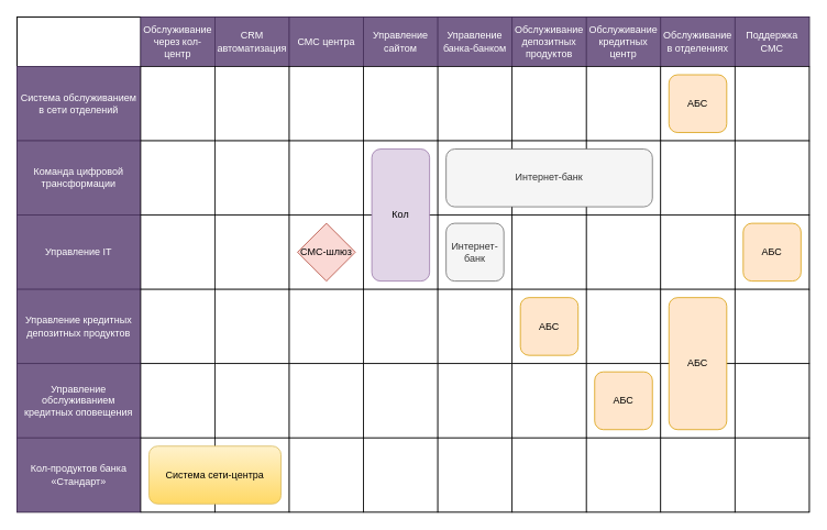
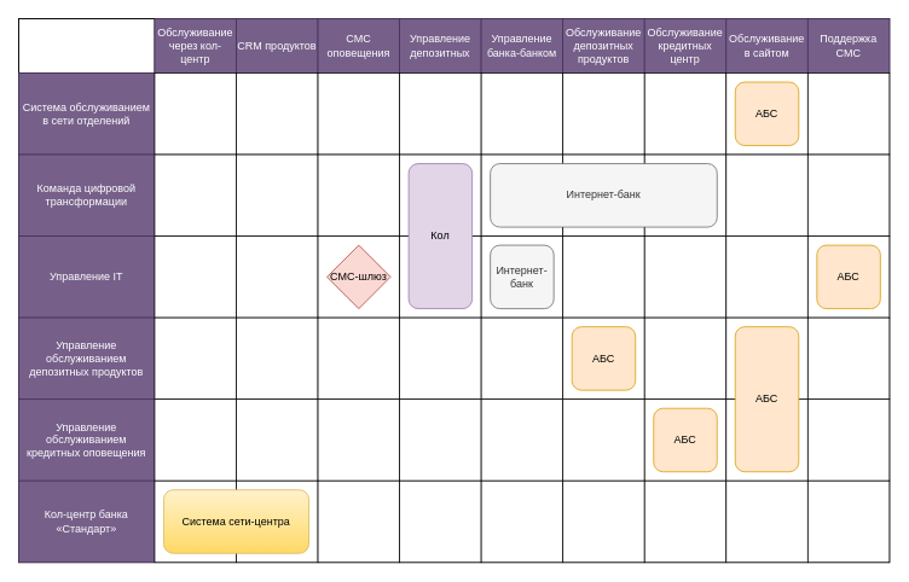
  <mxCell id="0" />
  <mxCell id="1" parent="0" />
  <mxCell id="2" value="" style="childLayout=tableLayout;recursiveResize=0;shadow=0;fillColor=none;" vertex="1" parent="1"><mxGeometry x="20" y="20" width="960" height="600" as="geometry" /></mxCell>
  <mxCell id="3" value="" style="shape=tableRow;horizontal=0;startSize=0;swimlaneHead=0;swimlaneBody=0;top=0;left=0;bottom=0;right=0;dropTarget=0;collapsible=0;recursiveResize=0;expand=0;fontStyle=0;fillColor=none;strokeColor=inherit;" vertex="1" parent="2"><mxGeometry width="960" height="60" as="geometry" /></mxCell>
  <mxCell id="4" value="" style="connectable=0;recursiveResize=0;strokeColor=inherit;fillColor=none;align=center;whiteSpace=wrap;html=1;" vertex="1" parent="3"><mxGeometry width="150" height="60" as="geometry"><mxRectangle width="150" height="60" as="alternateBounds" /></mxGeometry></mxCell>
  <mxCell id="5" value="Обслуживание через кол-центр" style="connectable=0;recursiveResize=0;strokeColor=#432D57;fillColor=#76608a;align=center;whiteSpace=wrap;html=1;fontColor=#ffffff;" vertex="1" parent="3"><mxGeometry x="150" width="90" height="60" as="geometry"><mxRectangle width="90" height="60" as="alternateBounds" /></mxGeometry></mxCell>
- <mxCell id="6" value="CRM автоматизация" style="connectable=0;recursiveResize=0;strokeColor=#432D57;fillColor=#76608a;align=center;whiteSpace=wrap;html=1;fontColor=#ffffff;" vertex="1" parent="3"><mxGeometry x="240" width="90" height="60" as="geometry"><mxRectangle width="90" height="60" as="alternateBounds" /></mxGeometry></mxCell>
- <mxCell id="7" value="СМС центра" style="connectable=0;recursiveResize=0;strokeColor=#432D57;fillColor=#76608a;align=center;whiteSpace=wrap;html=1;fontColor=#ffffff;" vertex="1" parent="3"><mxGeometry x="330" width="90" height="60" as="geometry"><mxRectangle width="90" height="60" as="alternateBounds" /></mxGeometry></mxCell>
- <mxCell id="8" value="Управление сайтом" style="connectable=0;recursiveResize=0;strokeColor=#432D57;fillColor=#76608a;align=center;whiteSpace=wrap;html=1;fontColor=#ffffff;" vertex="1" parent="3"><mxGeometry x="420" width="90" height="60" as="geometry"><mxRectangle width="90" height="60" as="alternateBounds" /></mxGeometry></mxCell>
+ <mxCell id="6" value="CRM продуктов" style="connectable=0;recursiveResize=0;strokeColor=#432D57;fillColor=#76608a;align=center;whiteSpace=wrap;html=1;fontColor=#ffffff;" vertex="1" parent="3"><mxGeometry x="240" width="90" height="60" as="geometry"><mxRectangle width="90" height="60" as="alternateBounds" /></mxGeometry></mxCell>
+ <mxCell id="7" value="СМС оповещения" style="connectable=0;recursiveResize=0;strokeColor=#432D57;fillColor=#76608a;align=center;whiteSpace=wrap;html=1;fontColor=#ffffff;" vertex="1" parent="3"><mxGeometry x="330" width="90" height="60" as="geometry"><mxRectangle width="90" height="60" as="alternateBounds" /></mxGeometry></mxCell>
+ <mxCell id="8" value="Управление депозитных" style="connectable=0;recursiveResize=0;strokeColor=#432D57;fillColor=#76608a;align=center;whiteSpace=wrap;html=1;fontColor=#ffffff;" vertex="1" parent="3"><mxGeometry x="420" width="90" height="60" as="geometry"><mxRectangle width="90" height="60" as="alternateBounds" /></mxGeometry></mxCell>
  <mxCell id="9" value="Управление банка-банком" style="connectable=0;recursiveResize=0;strokeColor=#432D57;fillColor=#76608a;align=center;whiteSpace=wrap;html=1;fontColor=#ffffff;" vertex="1" parent="3"><mxGeometry x="510" width="90" height="60" as="geometry"><mxRectangle width="90" height="60" as="alternateBounds" /></mxGeometry></mxCell>
  <mxCell id="10" value="Обслуживание депозитных продуктов" style="connectable=0;recursiveResize=0;strokeColor=#432D57;fillColor=#76608a;align=center;whiteSpace=wrap;html=1;fontColor=#ffffff;" vertex="1" parent="3"><mxGeometry x="600" width="90" height="60" as="geometry"><mxRectangle width="90" height="60" as="alternateBounds" /></mxGeometry></mxCell>
  <mxCell id="11" value="Обслуживание кредитных центр" style="connectable=0;recursiveResize=0;strokeColor=#432D57;fillColor=#76608a;align=center;whiteSpace=wrap;html=1;fontColor=#ffffff;" vertex="1" parent="3"><mxGeometry x="690" width="90" height="60" as="geometry"><mxRectangle width="90" height="60" as="alternateBounds" /></mxGeometry></mxCell>
- <mxCell id="12" value="Обслуживание в отделениях" style="connectable=0;recursiveResize=0;strokeColor=#432D57;fillColor=#76608a;align=center;whiteSpace=wrap;html=1;fontColor=#ffffff;" vertex="1" parent="3"><mxGeometry x="780" width="90" height="60" as="geometry"><mxRectangle width="90" height="60" as="alternateBounds" /></mxGeometry></mxCell>
+ <mxCell id="12" value="Обслуживание в сайтом" style="connectable=0;recursiveResize=0;strokeColor=#432D57;fillColor=#76608a;align=center;whiteSpace=wrap;html=1;fontColor=#ffffff;" vertex="1" parent="3"><mxGeometry x="780" width="90" height="60" as="geometry"><mxRectangle width="90" height="60" as="alternateBounds" /></mxGeometry></mxCell>
  <mxCell id="13" value="Поддержка СМС" style="connectable=0;recursiveResize=0;strokeColor=#432D57;fillColor=#76608a;align=center;whiteSpace=wrap;html=1;fontColor=#ffffff;" vertex="1" parent="3"><mxGeometry x="870" width="90" height="60" as="geometry"><mxRectangle width="90" height="60" as="alternateBounds" /></mxGeometry></mxCell>
  <mxCell id="14" style="shape=tableRow;horizontal=0;startSize=0;swimlaneHead=0;swimlaneBody=0;top=0;left=0;bottom=0;right=0;dropTarget=0;collapsible=0;recursiveResize=0;expand=0;fontStyle=0;fillColor=none;strokeColor=inherit;" vertex="1" parent="2"><mxGeometry y="60" width="960" height="90" as="geometry" /></mxCell>
  <mxCell id="15" value="Система обслуживанием в сети отделений" style="connectable=0;recursiveResize=0;strokeColor=#432D57;fillColor=#76608a;align=center;whiteSpace=wrap;html=1;fontColor=#ffffff;" vertex="1" parent="14"><mxGeometry width="150" height="90" as="geometry"><mxRectangle width="150" height="90" as="alternateBounds" /></mxGeometry></mxCell>
  <mxCell id="16" value="" style="connectable=0;recursiveResize=0;align=center;whiteSpace=wrap;html=1;" vertex="1" parent="14"><mxGeometry x="150" width="90" height="90" as="geometry"><mxRectangle width="90" height="90" as="alternateBounds" /></mxGeometry></mxCell>
  <mxCell id="17" style="connectable=0;recursiveResize=0;align=center;whiteSpace=wrap;html=1;" vertex="1" parent="14"><mxGeometry x="240" width="90" height="90" as="geometry"><mxRectangle width="90" height="90" as="alternateBounds" /></mxGeometry></mxCell>
  <mxCell id="18" style="connectable=0;recursiveResize=0;align=center;whiteSpace=wrap;html=1;" vertex="1" parent="14"><mxGeometry x="330" width="90" height="90" as="geometry"><mxRectangle width="90" height="90" as="alternateBounds" /></mxGeometry></mxCell>
  <mxCell id="19" style="connectable=0;recursiveResize=0;align=center;whiteSpace=wrap;html=1;" vertex="1" parent="14"><mxGeometry x="420" width="90" height="90" as="geometry"><mxRectangle width="90" height="90" as="alternateBounds" /></mxGeometry></mxCell>
  <mxCell id="20" style="connectable=0;recursiveResize=0;align=center;whiteSpace=wrap;html=1;" vertex="1" parent="14"><mxGeometry x="510" width="90" height="90" as="geometry"><mxRectangle width="90" height="90" as="alternateBounds" /></mxGeometry></mxCell>
  <mxCell id="21" style="connectable=0;recursiveResize=0;align=center;whiteSpace=wrap;html=1;" vertex="1" parent="14"><mxGeometry x="600" width="90" height="90" as="geometry"><mxRectangle width="90" height="90" as="alternateBounds" /></mxGeometry></mxCell>
  <mxCell id="22" style="connectable=0;recursiveResize=0;align=center;whiteSpace=wrap;html=1;" vertex="1" parent="14"><mxGeometry x="690" width="90" height="90" as="geometry"><mxRectangle width="90" height="90" as="alternateBounds" /></mxGeometry></mxCell>
  <mxCell id="23" style="connectable=0;recursiveResize=0;align=center;whiteSpace=wrap;html=1;" vertex="1" parent="14"><mxGeometry x="780" width="90" height="90" as="geometry"><mxRectangle width="90" height="90" as="alternateBounds" /></mxGeometry></mxCell>
  <mxCell id="24" style="connectable=0;recursiveResize=0;align=center;whiteSpace=wrap;html=1;" vertex="1" parent="14"><mxGeometry x="870" width="90" height="90" as="geometry"><mxRectangle width="90" height="90" as="alternateBounds" /></mxGeometry></mxCell>
  <mxCell id="25" style="shape=tableRow;horizontal=0;startSize=0;swimlaneHead=0;swimlaneBody=0;top=0;left=0;bottom=0;right=0;dropTarget=0;collapsible=0;recursiveResize=0;expand=0;fontStyle=0;fillColor=none;strokeColor=inherit;" vertex="1" parent="2"><mxGeometry y="150" width="960" height="90" as="geometry" /></mxCell>
  <mxCell id="26" value="Команда цифровой трансформации" style="connectable=0;recursiveResize=0;strokeColor=#432D57;fillColor=#76608a;align=center;whiteSpace=wrap;html=1;fontColor=#ffffff;" vertex="1" parent="25"><mxGeometry width="150" height="90" as="geometry"><mxRectangle width="150" height="90" as="alternateBounds" /></mxGeometry></mxCell>
  <mxCell id="27" value="" style="connectable=0;recursiveResize=0;align=center;whiteSpace=wrap;html=1;" vertex="1" parent="25"><mxGeometry x="150" width="90" height="90" as="geometry"><mxRectangle width="90" height="90" as="alternateBounds" /></mxGeometry></mxCell>
  <mxCell id="28" style="connectable=0;recursiveResize=0;align=center;whiteSpace=wrap;html=1;" vertex="1" parent="25"><mxGeometry x="240" width="90" height="90" as="geometry"><mxRectangle width="90" height="90" as="alternateBounds" /></mxGeometry></mxCell>
  <mxCell id="29" style="connectable=0;recursiveResize=0;align=center;whiteSpace=wrap;html=1;" vertex="1" parent="25"><mxGeometry x="330" width="90" height="90" as="geometry"><mxRectangle width="90" height="90" as="alternateBounds" /></mxGeometry></mxCell>
  <mxCell id="30" style="connectable=0;recursiveResize=0;align=center;whiteSpace=wrap;html=1;" vertex="1" parent="25"><mxGeometry x="420" width="90" height="90" as="geometry"><mxRectangle width="90" height="90" as="alternateBounds" /></mxGeometry></mxCell>
  <mxCell id="31" style="connectable=0;recursiveResize=0;align=center;whiteSpace=wrap;html=1;" vertex="1" parent="25"><mxGeometry x="510" width="90" height="90" as="geometry"><mxRectangle width="90" height="90" as="alternateBounds" /></mxGeometry></mxCell>
  <mxCell id="32" style="connectable=0;recursiveResize=0;align=center;whiteSpace=wrap;html=1;" vertex="1" parent="25"><mxGeometry x="600" width="90" height="90" as="geometry"><mxRectangle width="90" height="90" as="alternateBounds" /></mxGeometry></mxCell>
  <mxCell id="33" style="connectable=0;recursiveResize=0;align=center;whiteSpace=wrap;html=1;" vertex="1" parent="25"><mxGeometry x="690" width="90" height="90" as="geometry"><mxRectangle width="90" height="90" as="alternateBounds" /></mxGeometry></mxCell>
  <mxCell id="34" style="connectable=0;recursiveResize=0;align=center;whiteSpace=wrap;html=1;" vertex="1" parent="25"><mxGeometry x="780" width="90" height="90" as="geometry"><mxRectangle width="90" height="90" as="alternateBounds" /></mxGeometry></mxCell>
  <mxCell id="35" style="connectable=0;recursiveResize=0;align=center;whiteSpace=wrap;html=1;" vertex="1" parent="25"><mxGeometry x="870" width="90" height="90" as="geometry"><mxRectangle width="90" height="90" as="alternateBounds" /></mxGeometry></mxCell>
  <mxCell id="36" style="shape=tableRow;horizontal=0;startSize=0;swimlaneHead=0;swimlaneBody=0;top=0;left=0;bottom=0;right=0;dropTarget=0;collapsible=0;recursiveResize=0;expand=0;fontStyle=0;fillColor=none;strokeColor=inherit;" vertex="1" parent="2"><mxGeometry y="240" width="960" height="90" as="geometry" /></mxCell>
  <mxCell id="37" value="Управление IT" style="connectable=0;recursiveResize=0;strokeColor=#432D57;fillColor=#76608a;align=center;whiteSpace=wrap;html=1;fontColor=#ffffff;" vertex="1" parent="36"><mxGeometry width="150" height="90" as="geometry"><mxRectangle width="150" height="90" as="alternateBounds" /></mxGeometry></mxCell>
  <mxCell id="38" value="" style="connectable=0;recursiveResize=0;align=center;whiteSpace=wrap;html=1;" vertex="1" parent="36"><mxGeometry x="150" width="90" height="90" as="geometry"><mxRectangle width="90" height="90" as="alternateBounds" /></mxGeometry></mxCell>
  <mxCell id="39" style="connectable=0;recursiveResize=0;align=center;whiteSpace=wrap;html=1;" vertex="1" parent="36"><mxGeometry x="240" width="90" height="90" as="geometry"><mxRectangle width="90" height="90" as="alternateBounds" /></mxGeometry></mxCell>
  <mxCell id="40" style="connectable=0;recursiveResize=0;align=center;whiteSpace=wrap;html=1;" vertex="1" parent="36"><mxGeometry x="330" width="90" height="90" as="geometry"><mxRectangle width="90" height="90" as="alternateBounds" /></mxGeometry></mxCell>
  <mxCell id="41" style="connectable=0;recursiveResize=0;align=center;whiteSpace=wrap;html=1;" vertex="1" parent="36"><mxGeometry x="420" width="90" height="90" as="geometry"><mxRectangle width="90" height="90" as="alternateBounds" /></mxGeometry></mxCell>
  <mxCell id="42" style="connectable=0;recursiveResize=0;align=center;whiteSpace=wrap;html=1;" vertex="1" parent="36"><mxGeometry x="510" width="90" height="90" as="geometry"><mxRectangle width="90" height="90" as="alternateBounds" /></mxGeometry></mxCell>
  <mxCell id="43" style="connectable=0;recursiveResize=0;align=center;whiteSpace=wrap;html=1;" vertex="1" parent="36"><mxGeometry x="600" width="90" height="90" as="geometry"><mxRectangle width="90" height="90" as="alternateBounds" /></mxGeometry></mxCell>
  <mxCell id="44" style="connectable=0;recursiveResize=0;align=center;whiteSpace=wrap;html=1;" vertex="1" parent="36"><mxGeometry x="690" width="90" height="90" as="geometry"><mxRectangle width="90" height="90" as="alternateBounds" /></mxGeometry></mxCell>
  <mxCell id="45" style="connectable=0;recursiveResize=0;align=center;whiteSpace=wrap;html=1;" vertex="1" parent="36"><mxGeometry x="780" width="90" height="90" as="geometry"><mxRectangle width="90" height="90" as="alternateBounds" /></mxGeometry></mxCell>
  <mxCell id="46" style="connectable=0;recursiveResize=0;align=center;whiteSpace=wrap;html=1;" vertex="1" parent="36"><mxGeometry x="870" width="90" height="90" as="geometry"><mxRectangle width="90" height="90" as="alternateBounds" /></mxGeometry></mxCell>
  <mxCell id="47" style="shape=tableRow;horizontal=0;startSize=0;swimlaneHead=0;swimlaneBody=0;top=0;left=0;bottom=0;right=0;dropTarget=0;collapsible=0;recursiveResize=0;expand=0;fontStyle=0;fillColor=none;strokeColor=inherit;" vertex="1" parent="2"><mxGeometry y="330" width="960" height="90" as="geometry" /></mxCell>
- <mxCell id="48" value="Управление кредитных депозитных продуктов" style="connectable=0;recursiveResize=0;strokeColor=#432D57;fillColor=#76608a;align=center;whiteSpace=wrap;html=1;fontColor=#ffffff;" vertex="1" parent="47"><mxGeometry width="150" height="90" as="geometry"><mxRectangle width="150" height="90" as="alternateBounds" /></mxGeometry></mxCell>
+ <mxCell id="48" value="Управление обслуживанием депозитных продуктов" style="connectable=0;recursiveResize=0;strokeColor=#432D57;fillColor=#76608a;align=center;whiteSpace=wrap;html=1;fontColor=#ffffff;" vertex="1" parent="47"><mxGeometry width="150" height="90" as="geometry"><mxRectangle width="150" height="90" as="alternateBounds" /></mxGeometry></mxCell>
  <mxCell id="49" value="" style="connectable=0;recursiveResize=0;align=center;whiteSpace=wrap;html=1;" vertex="1" parent="47"><mxGeometry x="150" width="90" height="90" as="geometry"><mxRectangle width="90" height="90" as="alternateBounds" /></mxGeometry></mxCell>
  <mxCell id="50" style="connectable=0;recursiveResize=0;align=center;whiteSpace=wrap;html=1;" vertex="1" parent="47"><mxGeometry x="240" width="90" height="90" as="geometry"><mxRectangle width="90" height="90" as="alternateBounds" /></mxGeometry></mxCell>
  <mxCell id="51" style="connectable=0;recursiveResize=0;align=center;whiteSpace=wrap;html=1;" vertex="1" parent="47"><mxGeometry x="330" width="90" height="90" as="geometry"><mxRectangle width="90" height="90" as="alternateBounds" /></mxGeometry></mxCell>
  <mxCell id="52" style="connectable=0;recursiveResize=0;align=center;whiteSpace=wrap;html=1;" vertex="1" parent="47"><mxGeometry x="420" width="90" height="90" as="geometry"><mxRectangle width="90" height="90" as="alternateBounds" /></mxGeometry></mxCell>
  <mxCell id="53" style="connectable=0;recursiveResize=0;align=center;whiteSpace=wrap;html=1;" vertex="1" parent="47"><mxGeometry x="510" width="90" height="90" as="geometry"><mxRectangle width="90" height="90" as="alternateBounds" /></mxGeometry></mxCell>
  <mxCell id="54" style="connectable=0;recursiveResize=0;align=center;whiteSpace=wrap;html=1;" vertex="1" parent="47"><mxGeometry x="600" width="90" height="90" as="geometry"><mxRectangle width="90" height="90" as="alternateBounds" /></mxGeometry></mxCell>
  <mxCell id="55" style="connectable=0;recursiveResize=0;align=center;whiteSpace=wrap;html=1;" vertex="1" parent="47"><mxGeometry x="690" width="90" height="90" as="geometry"><mxRectangle width="90" height="90" as="alternateBounds" /></mxGeometry></mxCell>
  <mxCell id="56" style="connectable=0;recursiveResize=0;align=center;whiteSpace=wrap;html=1;" vertex="1" parent="47"><mxGeometry x="780" width="90" height="90" as="geometry"><mxRectangle width="90" height="90" as="alternateBounds" /></mxGeometry></mxCell>
  <mxCell id="57" style="connectable=0;recursiveResize=0;align=center;whiteSpace=wrap;html=1;" vertex="1" parent="47"><mxGeometry x="870" width="90" height="90" as="geometry"><mxRectangle width="90" height="90" as="alternateBounds" /></mxGeometry></mxCell>
  <mxCell id="58" style="shape=tableRow;horizontal=0;startSize=0;swimlaneHead=0;swimlaneBody=0;top=0;left=0;bottom=0;right=0;dropTarget=0;collapsible=0;recursiveResize=0;expand=0;fontStyle=0;fillColor=none;strokeColor=inherit;" vertex="1" parent="2"><mxGeometry y="420" width="960" height="90" as="geometry" /></mxCell>
  <mxCell id="59" value="Управление обслуживанием кредитных оповещения" style="connectable=0;recursiveResize=0;strokeColor=#432D57;fillColor=#76608a;align=center;whiteSpace=wrap;html=1;fontColor=#ffffff;" vertex="1" parent="58"><mxGeometry width="150" height="90" as="geometry"><mxRectangle width="150" height="90" as="alternateBounds" /></mxGeometry></mxCell>
  <mxCell id="60" value="" style="connectable=0;recursiveResize=0;align=center;whiteSpace=wrap;html=1;" vertex="1" parent="58"><mxGeometry x="150" width="90" height="90" as="geometry"><mxRectangle width="90" height="90" as="alternateBounds" /></mxGeometry></mxCell>
  <mxCell id="61" style="connectable=0;recursiveResize=0;align=center;whiteSpace=wrap;html=1;" vertex="1" parent="58"><mxGeometry x="240" width="90" height="90" as="geometry"><mxRectangle width="90" height="90" as="alternateBounds" /></mxGeometry></mxCell>
  <mxCell id="62" style="connectable=0;recursiveResize=0;align=center;whiteSpace=wrap;html=1;" vertex="1" parent="58"><mxGeometry x="330" width="90" height="90" as="geometry"><mxRectangle width="90" height="90" as="alternateBounds" /></mxGeometry></mxCell>
  <mxCell id="63" style="connectable=0;recursiveResize=0;align=center;whiteSpace=wrap;html=1;" vertex="1" parent="58"><mxGeometry x="420" width="90" height="90" as="geometry"><mxRectangle width="90" height="90" as="alternateBounds" /></mxGeometry></mxCell>
  <mxCell id="64" style="connectable=0;recursiveResize=0;align=center;whiteSpace=wrap;html=1;" vertex="1" parent="58"><mxGeometry x="510" width="90" height="90" as="geometry"><mxRectangle width="90" height="90" as="alternateBounds" /></mxGeometry></mxCell>
  <mxCell id="65" style="connectable=0;recursiveResize=0;align=center;whiteSpace=wrap;html=1;" vertex="1" parent="58"><mxGeometry x="600" width="90" height="90" as="geometry"><mxRectangle width="90" height="90" as="alternateBounds" /></mxGeometry></mxCell>
  <mxCell id="66" style="connectable=0;recursiveResize=0;align=center;whiteSpace=wrap;html=1;" vertex="1" parent="58"><mxGeometry x="690" width="90" height="90" as="geometry"><mxRectangle width="90" height="90" as="alternateBounds" /></mxGeometry></mxCell>
  <mxCell id="67" style="connectable=0;recursiveResize=0;align=center;whiteSpace=wrap;html=1;" vertex="1" parent="58"><mxGeometry x="780" width="90" height="90" as="geometry"><mxRectangle width="90" height="90" as="alternateBounds" /></mxGeometry></mxCell>
  <mxCell id="68" style="connectable=0;recursiveResize=0;align=center;whiteSpace=wrap;html=1;" vertex="1" parent="58"><mxGeometry x="870" width="90" height="90" as="geometry"><mxRectangle width="90" height="90" as="alternateBounds" /></mxGeometry></mxCell>
  <mxCell id="69" style="shape=tableRow;horizontal=0;startSize=0;swimlaneHead=0;swimlaneBody=0;top=0;left=0;bottom=0;right=0;dropTarget=0;collapsible=0;recursiveResize=0;expand=0;fontStyle=0;fillColor=none;strokeColor=inherit;" vertex="1" parent="2"><mxGeometry y="510" width="960" height="90" as="geometry" /></mxCell>
- <mxCell id="70" value="Кол-продуктов банка «Стандарт»" style="connectable=0;recursiveResize=0;strokeColor=#432D57;fillColor=#76608a;align=center;whiteSpace=wrap;html=1;fontColor=#ffffff;" vertex="1" parent="69"><mxGeometry width="150" height="90" as="geometry"><mxRectangle width="150" height="90" as="alternateBounds" /></mxGeometry></mxCell>
+ <mxCell id="70" value="Кол-центр банка «Стандарт»" style="connectable=0;recursiveResize=0;strokeColor=#432D57;fillColor=#76608a;align=center;whiteSpace=wrap;html=1;fontColor=#ffffff;" vertex="1" parent="69"><mxGeometry width="150" height="90" as="geometry"><mxRectangle width="150" height="90" as="alternateBounds" /></mxGeometry></mxCell>
  <mxCell id="71" value="" style="connectable=0;recursiveResize=0;align=center;whiteSpace=wrap;html=1;" vertex="1" parent="69"><mxGeometry x="150" width="90" height="90" as="geometry"><mxRectangle width="90" height="90" as="alternateBounds" /></mxGeometry></mxCell>
  <mxCell id="72" style="connectable=0;recursiveResize=0;align=center;whiteSpace=wrap;html=1;" vertex="1" parent="69"><mxGeometry x="240" width="90" height="90" as="geometry"><mxRectangle width="90" height="90" as="alternateBounds" /></mxGeometry></mxCell>
  <mxCell id="73" style="connectable=0;recursiveResize=0;align=center;whiteSpace=wrap;html=1;" vertex="1" parent="69"><mxGeometry x="330" width="90" height="90" as="geometry"><mxRectangle width="90" height="90" as="alternateBounds" /></mxGeometry></mxCell>
  <mxCell id="74" style="connectable=0;recursiveResize=0;align=center;whiteSpace=wrap;html=1;" vertex="1" parent="69"><mxGeometry x="420" width="90" height="90" as="geometry"><mxRectangle width="90" height="90" as="alternateBounds" /></mxGeometry></mxCell>
  <mxCell id="75" style="connectable=0;recursiveResize=0;align=center;whiteSpace=wrap;html=1;" vertex="1" parent="69"><mxGeometry x="510" width="90" height="90" as="geometry"><mxRectangle width="90" height="90" as="alternateBounds" /></mxGeometry></mxCell>
  <mxCell id="76" style="connectable=0;recursiveResize=0;align=center;whiteSpace=wrap;html=1;" vertex="1" parent="69"><mxGeometry x="600" width="90" height="90" as="geometry"><mxRectangle width="90" height="90" as="alternateBounds" /></mxGeometry></mxCell>
  <mxCell id="77" style="connectable=0;recursiveResize=0;align=center;whiteSpace=wrap;html=1;" vertex="1" parent="69"><mxGeometry x="690" width="90" height="90" as="geometry"><mxRectangle width="90" height="90" as="alternateBounds" /></mxGeometry></mxCell>
  <mxCell id="78" style="connectable=0;recursiveResize=0;align=center;whiteSpace=wrap;html=1;" vertex="1" parent="69"><mxGeometry x="780" width="90" height="90" as="geometry"><mxRectangle width="90" height="90" as="alternateBounds" /></mxGeometry></mxCell>
  <mxCell id="79" style="connectable=0;recursiveResize=0;align=center;whiteSpace=wrap;html=1;" vertex="1" parent="69"><mxGeometry x="870" width="90" height="90" as="geometry"><mxRectangle width="90" height="90" as="alternateBounds" /></mxGeometry></mxCell>
  <mxCell id="80" value="Кол" style="rounded=1;whiteSpace=wrap;html=1;fillColor=#e1d5e7;strokeColor=#9673a6;" vertex="1" parent="1"><mxGeometry x="450" y="180" width="70" height="160" as="geometry" /></mxCell>
  <mxCell id="81" value="Интернет-банк" style="rounded=1;whiteSpace=wrap;html=1;fillColor=#f5f5f5;fontColor=#333333;strokeColor=#666666;" vertex="1" parent="1"><mxGeometry x="540" y="180" width="250" height="70" as="geometry" /></mxCell>
  <mxCell id="82" value="Интернет-банк" style="rounded=1;whiteSpace=wrap;html=1;fillColor=#f5f5f5;fontColor=#333333;strokeColor=#666666;" vertex="1" parent="1"><mxGeometry x="540" y="270" width="70" height="70" as="geometry" /></mxCell>
  <mxCell id="83" value="СМС-шлюз" style="rhombus;whiteSpace=wrap;html=1;fillColor=#fad9d5;strokeColor=#ae4132;" vertex="1" parent="1"><mxGeometry x="360" y="270" width="70" height="70" as="geometry" /></mxCell>
  <mxCell id="84" value="АБС" style="rounded=1;whiteSpace=wrap;html=1;fillColor=#ffe6cc;strokeColor=#d79b00;" vertex="1" parent="1"><mxGeometry x="810" y="90" width="70" height="70" as="geometry" /></mxCell>
  <mxCell id="85" value="АБС" style="rounded=1;whiteSpace=wrap;html=1;fillColor=#ffe6cc;strokeColor=#d79b00;" vertex="1" parent="1"><mxGeometry x="900" y="270" width="70" height="70" as="geometry" /></mxCell>
  <mxCell id="86" value="АБС" style="rounded=1;whiteSpace=wrap;html=1;fillColor=#ffe6cc;strokeColor=#d79b00;" vertex="1" parent="1"><mxGeometry x="810" y="360" width="70" height="160" as="geometry" /></mxCell>
  <mxCell id="87" value="АБС" style="rounded=1;whiteSpace=wrap;html=1;fillColor=#ffe6cc;strokeColor=#d79b00;" vertex="1" parent="1"><mxGeometry x="630" y="360" width="70" height="70" as="geometry" /></mxCell>
  <mxCell id="88" value="АБС" style="rounded=1;whiteSpace=wrap;html=1;fillColor=#ffe6cc;strokeColor=#d79b00;" vertex="1" parent="1"><mxGeometry x="720" y="450" width="70" height="70" as="geometry" /></mxCell>
  <mxCell id="89" value="Система сети-центра" style="rounded=1;whiteSpace=wrap;html=1;fillColor=#fff2cc;gradientColor=#ffd966;strokeColor=#d6b656;" vertex="1" parent="1"><mxGeometry x="180" y="540" width="160" height="70" as="geometry" /></mxCell>
